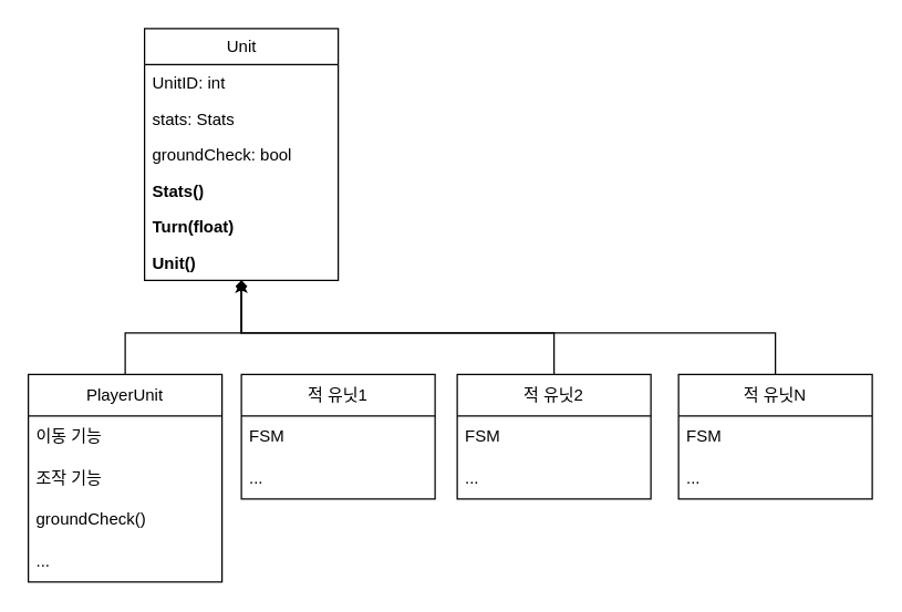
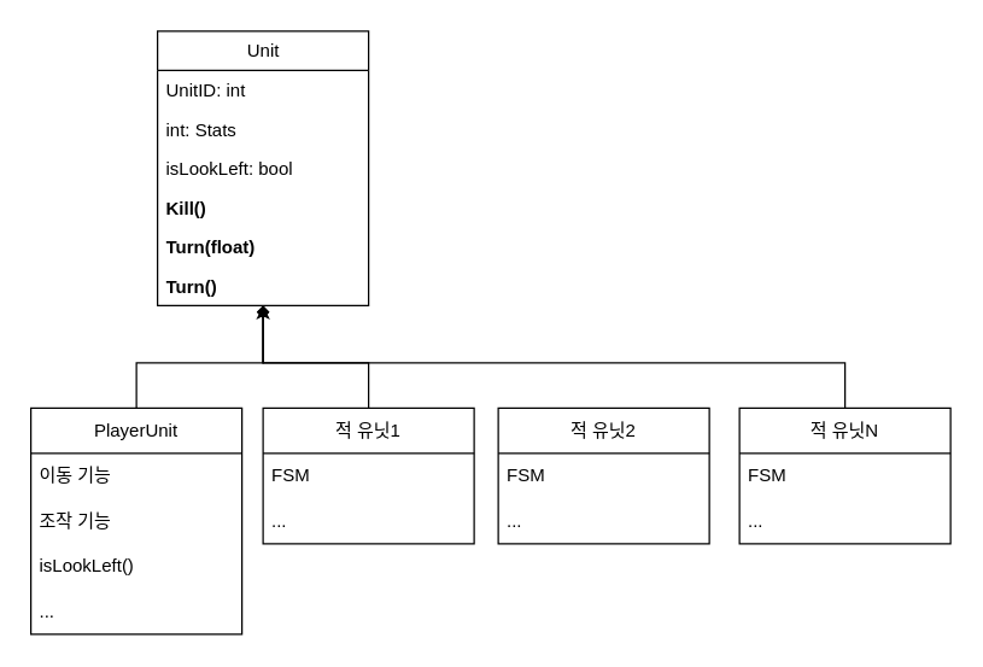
  <mxCell id="0" />
  <mxCell id="1" parent="0" />
  <mxCell id="2" value="Unit" style="swimlane;fontStyle=0;childLayout=stackLayout;horizontal=1;startSize=26;fillColor=none;horizontalStack=0;resizeParent=1;resizeParentMax=0;resizeLast=0;collapsible=1;marginBottom=0;html=1;swimlaneLine=1;" vertex="1" parent="1"><mxGeometry x="104" y="20" width="140" height="182" as="geometry" /></mxCell>
  <mxCell id="3" value="UnitID: int&lt;div&gt;&lt;br&gt;&lt;/div&gt;" style="text;strokeColor=none;fillColor=none;align=left;verticalAlign=top;spacingLeft=4;spacingRight=4;overflow=hidden;rotatable=0;points=[[0,0.5],[1,0.5]];portConstraint=eastwest;whiteSpace=wrap;html=1;" vertex="1" parent="2"><mxGeometry y="26" width="140" height="26" as="geometry" /></mxCell>
- <mxCell id="4" value="stats: Stats" style="text;strokeColor=none;fillColor=none;align=left;verticalAlign=top;spacingLeft=4;spacingRight=4;overflow=hidden;rotatable=0;points=[[0,0.5],[1,0.5]];portConstraint=eastwest;whiteSpace=wrap;html=1;" vertex="1" parent="2"><mxGeometry y="52" width="140" height="26" as="geometry" /></mxCell>
- <mxCell id="5" value="groundCheck: bool" style="text;strokeColor=none;fillColor=none;align=left;verticalAlign=top;spacingLeft=4;spacingRight=4;overflow=hidden;rotatable=0;points=[[0,0.5],[1,0.5]];portConstraint=eastwest;whiteSpace=wrap;html=1;" vertex="1" parent="2"><mxGeometry y="78" width="140" height="26" as="geometry" /></mxCell>
- <mxCell id="6" value="Stats()" style="text;strokeColor=none;fillColor=none;align=left;verticalAlign=top;spacingLeft=4;spacingRight=4;overflow=hidden;rotatable=0;points=[[0,0.5],[1,0.5]];portConstraint=eastwest;whiteSpace=wrap;html=1;fontStyle=1" vertex="1" parent="2"><mxGeometry y="104" width="140" height="26" as="geometry" /></mxCell>
+ <mxCell id="4" value="int: Stats" style="text;strokeColor=none;fillColor=none;align=left;verticalAlign=top;spacingLeft=4;spacingRight=4;overflow=hidden;rotatable=0;points=[[0,0.5],[1,0.5]];portConstraint=eastwest;whiteSpace=wrap;html=1;" vertex="1" parent="2"><mxGeometry y="52" width="140" height="26" as="geometry" /></mxCell>
+ <mxCell id="5" value="isLookLeft: bool" style="text;strokeColor=none;fillColor=none;align=left;verticalAlign=top;spacingLeft=4;spacingRight=4;overflow=hidden;rotatable=0;points=[[0,0.5],[1,0.5]];portConstraint=eastwest;whiteSpace=wrap;html=1;" vertex="1" parent="2"><mxGeometry y="78" width="140" height="26" as="geometry" /></mxCell>
+ <mxCell id="6" value="Kill()" style="text;strokeColor=none;fillColor=none;align=left;verticalAlign=top;spacingLeft=4;spacingRight=4;overflow=hidden;rotatable=0;points=[[0,0.5],[1,0.5]];portConstraint=eastwest;whiteSpace=wrap;html=1;fontStyle=1" vertex="1" parent="2"><mxGeometry y="104" width="140" height="26" as="geometry" /></mxCell>
  <mxCell id="7" value="Turn(float)" style="text;strokeColor=none;fillColor=none;align=left;verticalAlign=top;spacingLeft=4;spacingRight=4;overflow=hidden;rotatable=0;points=[[0,0.5],[1,0.5]];portConstraint=eastwest;whiteSpace=wrap;html=1;fontStyle=1" vertex="1" parent="2"><mxGeometry y="130" width="140" height="26" as="geometry" /></mxCell>
- <mxCell id="8" value="Unit&lt;span style=&quot;background-color: initial;&quot;&gt;()&lt;/span&gt;" style="text;strokeColor=none;fillColor=none;align=left;verticalAlign=top;spacingLeft=4;spacingRight=4;overflow=hidden;rotatable=0;points=[[0,0.5],[1,0.5]];portConstraint=eastwest;whiteSpace=wrap;html=1;fontStyle=1" vertex="1" parent="2"><mxGeometry y="156" width="140" height="26" as="geometry" /></mxCell>
+ <mxCell id="8" value="Turn&lt;span style=&quot;background-color: initial;&quot;&gt;()&lt;/span&gt;" style="text;strokeColor=none;fillColor=none;align=left;verticalAlign=top;spacingLeft=4;spacingRight=4;overflow=hidden;rotatable=0;points=[[0,0.5],[1,0.5]];portConstraint=eastwest;whiteSpace=wrap;html=1;fontStyle=1" vertex="1" parent="2"><mxGeometry y="156" width="140" height="26" as="geometry" /></mxCell>
  <mxCell id="9" style="edgeStyle=orthogonalEdgeStyle;rounded=0;orthogonalLoop=1;jettySize=auto;html=1;endArrow=diamond;endFill=1;" edge="1" parent="1" source="10" target="2"><mxGeometry relative="1" as="geometry"><Array as="points"><mxPoint x="90" y="240" /><mxPoint x="174" y="240" /></Array></mxGeometry></mxCell>
  <mxCell id="10" value="PlayerUnit" style="swimlane;fontStyle=0;childLayout=stackLayout;horizontal=1;startSize=30;horizontalStack=0;resizeParent=1;resizeParentMax=0;resizeLast=0;collapsible=1;marginBottom=0;whiteSpace=wrap;html=1;" vertex="1" parent="1"><mxGeometry x="20" y="270" width="140" height="150" as="geometry" /></mxCell>
  <mxCell id="11" value="이동 기능" style="text;strokeColor=none;fillColor=none;align=left;verticalAlign=middle;spacingLeft=4;spacingRight=4;overflow=hidden;points=[[0,0.5],[1,0.5]];portConstraint=eastwest;rotatable=0;whiteSpace=wrap;html=1;" vertex="1" parent="10"><mxGeometry y="30" width="140" height="30" as="geometry" /></mxCell>
  <mxCell id="12" value="조작 기능" style="text;strokeColor=none;fillColor=none;align=left;verticalAlign=middle;spacingLeft=4;spacingRight=4;overflow=hidden;points=[[0,0.5],[1,0.5]];portConstraint=eastwest;rotatable=0;whiteSpace=wrap;html=1;" vertex="1" parent="10"><mxGeometry y="60" width="140" height="30" as="geometry" /></mxCell>
- <mxCell id="13" value="groundCheck()" style="text;strokeColor=none;fillColor=none;align=left;verticalAlign=middle;spacingLeft=4;spacingRight=4;overflow=hidden;points=[[0,0.5],[1,0.5]];portConstraint=eastwest;rotatable=0;whiteSpace=wrap;html=1;" vertex="1" parent="10"><mxGeometry y="90" width="140" height="30" as="geometry" /></mxCell>
+ <mxCell id="13" value="isLookLeft()" style="text;strokeColor=none;fillColor=none;align=left;verticalAlign=middle;spacingLeft=4;spacingRight=4;overflow=hidden;points=[[0,0.5],[1,0.5]];portConstraint=eastwest;rotatable=0;whiteSpace=wrap;html=1;" vertex="1" parent="10"><mxGeometry y="90" width="140" height="30" as="geometry" /></mxCell>
  <mxCell id="14" value="..." style="text;strokeColor=none;fillColor=none;align=left;verticalAlign=middle;spacingLeft=4;spacingRight=4;overflow=hidden;points=[[0,0.5],[1,0.5]];portConstraint=eastwest;rotatable=0;whiteSpace=wrap;html=1;" vertex="1" parent="10"><mxGeometry y="120" width="140" height="30" as="geometry" /></mxCell>
+ <mxCell id="15" style="edgeStyle=orthogonalEdgeStyle;rounded=0;orthogonalLoop=1;jettySize=auto;html=1;" edge="1" parent="1" source="16" target="2"><mxGeometry relative="1" as="geometry"><Array as="points"><mxPoint x="244" y="240" /><mxPoint x="174" y="240" /></Array></mxGeometry></mxCell>
  <mxCell id="16" value="적 유닛1" style="swimlane;fontStyle=0;childLayout=stackLayout;horizontal=1;startSize=30;horizontalStack=0;resizeParent=1;resizeParentMax=0;resizeLast=0;collapsible=1;marginBottom=0;whiteSpace=wrap;html=1;" vertex="1" parent="1"><mxGeometry x="174" y="270" width="140" height="90" as="geometry" /></mxCell>
  <mxCell id="17" value="FSM" style="text;strokeColor=none;fillColor=none;align=left;verticalAlign=middle;spacingLeft=4;spacingRight=4;overflow=hidden;points=[[0,0.5],[1,0.5]];portConstraint=eastwest;rotatable=0;whiteSpace=wrap;html=1;" vertex="1" parent="16"><mxGeometry y="30" width="140" height="30" as="geometry" /></mxCell>
  <mxCell id="18" value="..." style="text;strokeColor=none;fillColor=none;align=left;verticalAlign=middle;spacingLeft=4;spacingRight=4;overflow=hidden;points=[[0,0.5],[1,0.5]];portConstraint=eastwest;rotatable=0;whiteSpace=wrap;html=1;" vertex="1" parent="16"><mxGeometry y="60" width="140" height="30" as="geometry" /></mxCell>
- <mxCell id="19" style="edgeStyle=orthogonalEdgeStyle;rounded=0;orthogonalLoop=1;jettySize=auto;html=1;" edge="1" parent="1" source="20" target="2"><mxGeometry relative="1" as="geometry"><Array as="points"><mxPoint x="400" y="240" /><mxPoint x="174" y="240" /></Array></mxGeometry></mxCell>
  <mxCell id="20" value="적 유닛2" style="swimlane;fontStyle=0;childLayout=stackLayout;horizontal=1;startSize=30;horizontalStack=0;resizeParent=1;resizeParentMax=0;resizeLast=0;collapsible=1;marginBottom=0;whiteSpace=wrap;html=1;" vertex="1" parent="1"><mxGeometry x="330" y="270" width="140" height="90" as="geometry" /></mxCell>
  <mxCell id="21" value="FSM" style="text;strokeColor=none;fillColor=none;align=left;verticalAlign=middle;spacingLeft=4;spacingRight=4;overflow=hidden;points=[[0,0.5],[1,0.5]];portConstraint=eastwest;rotatable=0;whiteSpace=wrap;html=1;" vertex="1" parent="20"><mxGeometry y="30" width="140" height="30" as="geometry" /></mxCell>
  <mxCell id="22" value="..." style="text;strokeColor=none;fillColor=none;align=left;verticalAlign=middle;spacingLeft=4;spacingRight=4;overflow=hidden;points=[[0,0.5],[1,0.5]];portConstraint=eastwest;rotatable=0;whiteSpace=wrap;html=1;" vertex="1" parent="20"><mxGeometry y="60" width="140" height="30" as="geometry" /></mxCell>
  <mxCell id="23" style="edgeStyle=orthogonalEdgeStyle;rounded=0;orthogonalLoop=1;jettySize=auto;html=1;endArrow=diamond;" edge="1" parent="1" source="24" target="2"><mxGeometry relative="1" as="geometry"><Array as="points"><mxPoint x="560" y="240" /><mxPoint x="174" y="240" /></Array></mxGeometry></mxCell>
  <mxCell id="24" value="적 유닛N" style="swimlane;fontStyle=0;childLayout=stackLayout;horizontal=1;startSize=30;horizontalStack=0;resizeParent=1;resizeParentMax=0;resizeLast=0;collapsible=1;marginBottom=0;whiteSpace=wrap;html=1;" vertex="1" parent="1"><mxGeometry x="490" y="270" width="140" height="90" as="geometry" /></mxCell>
  <mxCell id="25" value="FSM" style="text;strokeColor=none;fillColor=none;align=left;verticalAlign=middle;spacingLeft=4;spacingRight=4;overflow=hidden;points=[[0,0.5],[1,0.5]];portConstraint=eastwest;rotatable=0;whiteSpace=wrap;html=1;" vertex="1" parent="24"><mxGeometry y="30" width="140" height="30" as="geometry" /></mxCell>
  <mxCell id="26" value="..." style="text;strokeColor=none;fillColor=none;align=left;verticalAlign=middle;spacingLeft=4;spacingRight=4;overflow=hidden;points=[[0,0.5],[1,0.5]];portConstraint=eastwest;rotatable=0;whiteSpace=wrap;html=1;" vertex="1" parent="24"><mxGeometry y="60" width="140" height="30" as="geometry" /></mxCell>
